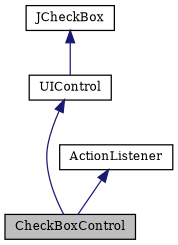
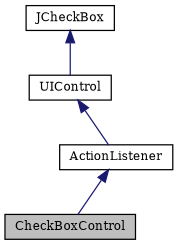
  digraph {
    fontname="DejaVu Serif"
    node [color=black fillcolor=white fontname="DejaVu Serif" fontsize=10 shape=record style=filled]
    edge [color=midnightblue dir=back fontname="DejaVu Serif" fontsize=10 labelfontname=FreeSans labelfontsize=10 style=solid]
    n1 [fillcolor=grey75 fontcolor=black height=0.2 label=CheckBoxControl width=0.4]
    n2 [height=0.2 label=JCheckBox width=0.4]
    n3 [height=0.2 label=UIControl width=0.4]
    n4 [height=0.2 label=ActionListener width=0.4]
    n2 -> n3
-   n3 -> n1
+   n3 -> n4
    n4 -> n1
  }
